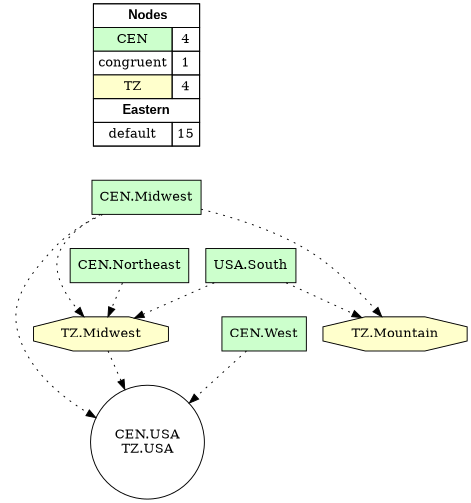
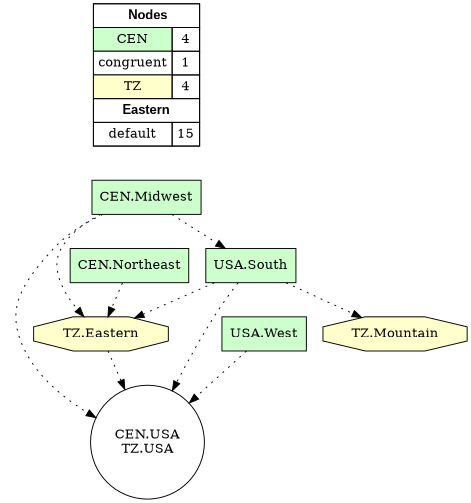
  digraph {
    rankdir=TB
    node [fillcolor="#CCFFCC" shape=box style=filled]
    edge [arrowhead=normal color="#000000" constraint=true penwidth=1 style=dotted]
    n1 [fillcolor=white label=<   <TABLE BORDER="0" CELLBORDER="1" CELLSPACING="0" CELLPADDING="4">  <TR> <TD COLSPAN="2"><font face="Arial Black"> Nodes</font></TD> </TR>  <TR>   <TD bgcolor="#CCFFCC">CEN</TD>   <TD>4</TD>   </TR>  <TR>   <TD bgcolor="#FFFFFF">congruent</TD>   <TD>1</TD>   </TR>  <TR>   <TD bgcolor="#FFFFCC">TZ</TD>   <TD>4</TD>   </TR>  <TR> <TD COLSPAN="2"><font face = "Arial Black"> Eastern </font></TD> </TR>  <TR>   <TD><font color ="#000000">default</font></TD><TD>15</TD> </TR> </TABLE>   > margin=0]
    "CEN.USA\nTZ.USA" [fillcolor="#FFFFFF" shape=circle]
    "CEN.Midwest"
-   "TZ.Eastern" [fillcolor="#FFFFCC" shape=octagon label="TZ.Midwest"]
+   "TZ.Eastern" [fillcolor="#FFFFCC" shape=octagon]
    "TZ.Mountain" [fillcolor="#FFFFCC" shape=octagon]
    n6 [label="USA.South"]
    "CEN.Northeast"
-   "CEN.West"
+   "CEN.West" [label="USA.West"]
    subgraph sub_1 {
      rank=source
      n1
    }
    "CEN.Midwest" -> "CEN.USA\nTZ.USA"
    "CEN.Midwest" -> "TZ.Eastern"
-   "CEN.Midwest" -> "TZ.Mountain"
+   "CEN.Midwest" -> n6
    "TZ.Eastern" -> "CEN.USA\nTZ.USA"
+   n6 -> "CEN.USA\nTZ.USA"
    n6 -> "TZ.Eastern"
    n6 -> "TZ.Mountain"
    "CEN.Northeast" -> "TZ.Eastern"
    "CEN.West" -> "CEN.USA\nTZ.USA"
  }
